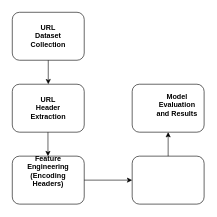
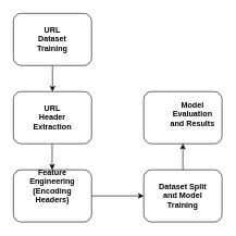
  <mxCell id="0" />
  <mxCell id="1" parent="0" />
  <mxCell id="2" value="" style="rounded=1;whiteSpace=wrap;html=1;fontStyle=1" vertex="1" parent="1"><mxGeometry x="20" y="20" width="120" height="80" as="geometry" /></mxCell>
  <mxCell id="3" value="" style="endArrow=classic;html=1;rounded=0;exitX=0.5;exitY=1;exitDx=0;exitDy=0;fontStyle=1" edge="1" parent="1" source="2"><mxGeometry width="50" height="50" relative="1" as="geometry"><mxPoint x="140" y="220" as="sourcePoint" /><mxPoint x="80" y="140" as="targetPoint" /></mxGeometry></mxCell>
  <mxCell id="4" value="" style="rounded=1;whiteSpace=wrap;html=1;fontStyle=1" vertex="1" parent="1"><mxGeometry x="20" y="140" width="120" height="80" as="geometry" /></mxCell>
  <mxCell id="5" value="" style="rounded=1;whiteSpace=wrap;html=1;fontStyle=1" vertex="1" parent="1"><mxGeometry x="20" y="260" width="120" height="80" as="geometry" /></mxCell>
  <mxCell id="6" value="" style="endArrow=classic;html=1;rounded=0;exitX=0.5;exitY=1;exitDx=0;exitDy=0;fontStyle=1" edge="1" parent="1"><mxGeometry width="50" height="50" relative="1" as="geometry"><mxPoint x="79.5" y="220" as="sourcePoint" /><mxPoint x="79.5" y="260" as="targetPoint" /></mxGeometry></mxCell>
  <mxCell id="7" value="" style="rounded=1;whiteSpace=wrap;html=1;fontStyle=1" vertex="1" parent="1"><mxGeometry x="220" y="260" width="120" height="80" as="geometry" /></mxCell>
  <mxCell id="8" value="" style="endArrow=classic;html=1;rounded=0;exitX=1;exitY=0.5;exitDx=0;exitDy=0;entryX=0;entryY=0.5;entryDx=0;entryDy=0;fontStyle=1" edge="1" parent="1" source="5" target="7"><mxGeometry width="50" height="50" relative="1" as="geometry"><mxPoint x="140" y="220" as="sourcePoint" /><mxPoint x="190" y="170" as="targetPoint" /></mxGeometry></mxCell>
  <mxCell id="9" value="" style="rounded=1;whiteSpace=wrap;html=1;fontStyle=1" vertex="1" parent="1"><mxGeometry x="220" y="140" width="120" height="80" as="geometry" /></mxCell>
  <mxCell id="10" value="" style="endArrow=classic;html=1;rounded=0;exitX=0.5;exitY=0;exitDx=0;exitDy=0;entryX=0.5;entryY=1;entryDx=0;entryDy=0;fontStyle=1" edge="1" parent="1" source="7" target="9"><mxGeometry width="50" height="50" relative="1" as="geometry"><mxPoint x="140" y="220" as="sourcePoint" /><mxPoint x="190" y="170" as="targetPoint" /></mxGeometry></mxCell>
- <mxCell id="11" value="&lt;font face=&quot;Helvetica&quot; style=&quot;font-size: 12px;&quot;&gt;URL Dataset Collection&lt;/font&gt;" style="text;html=1;align=center;verticalAlign=middle;whiteSpace=wrap;rounded=0;fontStyle=1" vertex="1" parent="1"><mxGeometry x="50" y="45" width="60" height="30" as="geometry" /></mxCell>
+ <mxCell id="11" value="&lt;font face=&quot;Helvetica&quot; style=&quot;font-size: 12px;&quot;&gt;URL Dataset Training&lt;/font&gt;" style="text;html=1;align=center;verticalAlign=middle;whiteSpace=wrap;rounded=0;fontStyle=1" vertex="1" parent="1"><mxGeometry x="50" y="45" width="60" height="30" as="geometry" /></mxCell>
  <mxCell id="12" value="&lt;font face=&quot;Helvetica&quot; style=&quot;font-size: 12px;&quot;&gt;URL Header Extraction&lt;/font&gt;" style="text;html=1;align=center;verticalAlign=middle;whiteSpace=wrap;rounded=0;fontStyle=1" vertex="1" parent="1"><mxGeometry x="50" y="165" width="60" height="30" as="geometry" /></mxCell>
  <mxCell id="13" value="&lt;font face=&quot;Helvetica&quot; style=&quot;font-size: 12px;&quot;&gt;Feature Engineering (Encoding Headers)&lt;/font&gt;" style="text;html=1;align=center;verticalAlign=middle;whiteSpace=wrap;rounded=0;fontStyle=1" vertex="1" parent="1"><mxGeometry x="25" y="270" width="110" height="30" as="geometry" /></mxCell>
+ <mxCell id="14" value="&lt;font face=&quot;Helvetica&quot; style=&quot;font-size: 12px;&quot;&gt;Dataset Split and Model Training&lt;/font&gt;" style="text;html=1;align=center;verticalAlign=middle;whiteSpace=wrap;rounded=0;fontStyle=1" vertex="1" parent="1"><mxGeometry x="240" y="285" width="80" height="30" as="geometry" /></mxCell>
  <mxCell id="15" value="&lt;font face=&quot;Helvetica&quot; style=&quot;font-size: 12px;&quot;&gt;Model Evaluation and Results&lt;/font&gt;" style="text;html=1;align=center;verticalAlign=middle;whiteSpace=wrap;rounded=0;fontStyle=1" vertex="1" parent="1"><mxGeometry x="255" y="160" width="80" height="30" as="geometry" /></mxCell>
